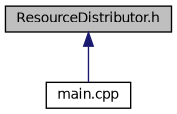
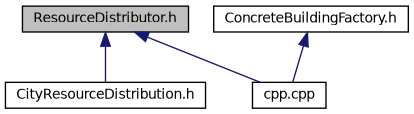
  digraph {
    node [color=black fillcolor=white fontname=Helvetica fontsize=10 shape=record style=filled]
    edge [color=midnightblue dir=back fontname=Helvetica fontsize=10 labelfontname=Helvetica labelfontsize=10 style=solid]
    n1 [fillcolor=grey75 fontcolor=black height=0.2 label="ResourceDistributor.h" width=0.4]
-   n3 [height=0.2 label="main.cpp" width=0.4]
+   n2 [height=0.2 label="CityResourceDistribution.h" width=0.4]
+   n3 [height=0.2 label="cpp.cpp" width=0.4]
+   n4 [height=0.2 label="ConcreteBuildingFactory.h" width=0.4]
+   n1 -> n2
    n1 -> n3
+   n4 -> n3
  }
